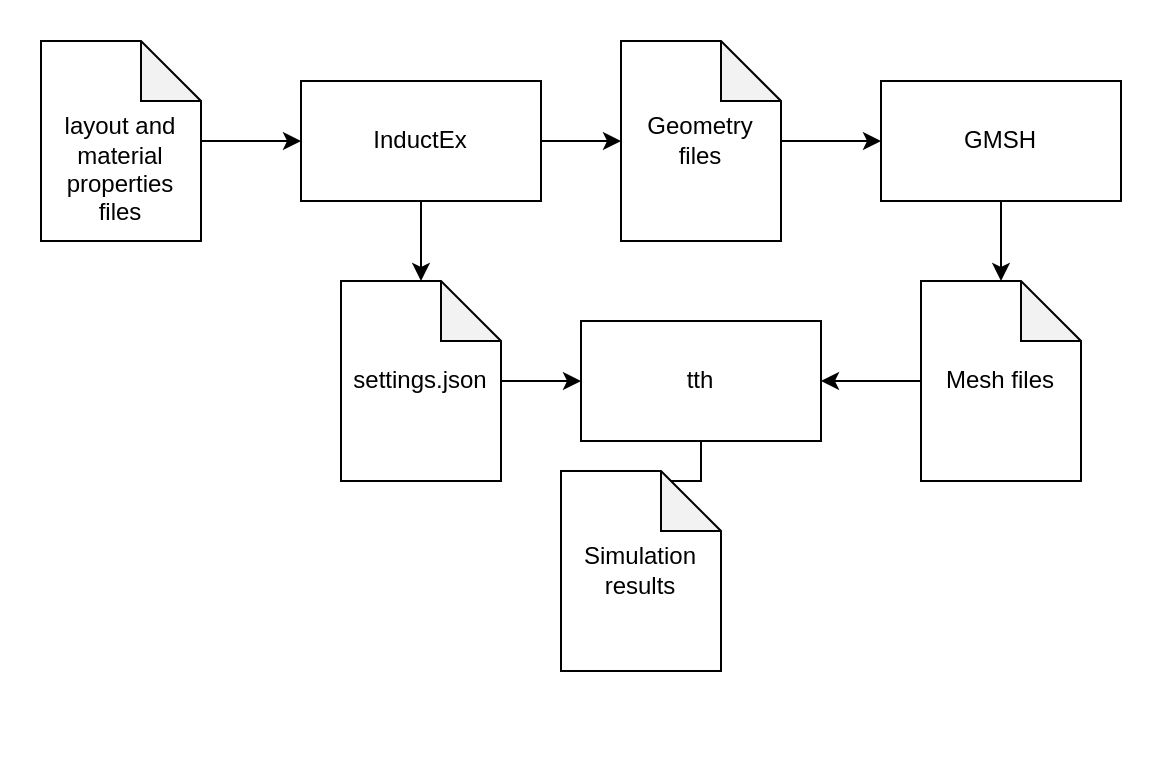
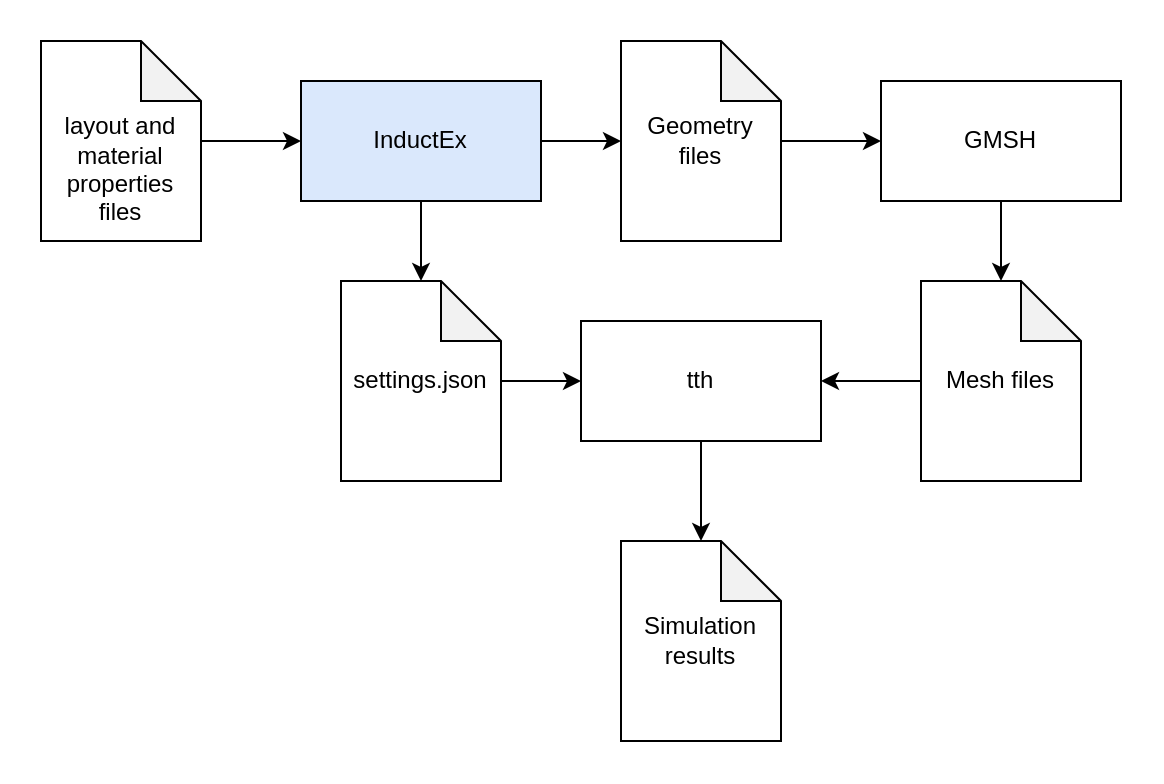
  <mxCell id="0" />
  <mxCell id="1" parent="0" />
  <mxCell id="2" value="" style="edgeStyle=orthogonalEdgeStyle;rounded=0;orthogonalLoop=1;jettySize=auto;html=1;" edge="1" parent="1" source="3" target="16"><mxGeometry relative="1" as="geometry"><Array as="points"><mxPoint x="500" y="220" /><mxPoint x="500" y="220" /></Array></mxGeometry></mxCell>
  <mxCell id="3" value="GMSH" style="rounded=0;whiteSpace=wrap;html=1;" vertex="1" parent="1"><mxGeometry x="440" y="40" width="120" height="60" as="geometry" /></mxCell>
  <mxCell id="4" value="" style="edgeStyle=orthogonalEdgeStyle;rounded=0;orthogonalLoop=1;jettySize=auto;html=1;" edge="1" parent="1" source="6" target="12"><mxGeometry relative="1" as="geometry" /></mxCell>
  <mxCell id="5" value="" style="edgeStyle=orthogonalEdgeStyle;rounded=0;orthogonalLoop=1;jettySize=auto;html=1;" edge="1" parent="1" source="6" target="14"><mxGeometry relative="1" as="geometry" /></mxCell>
- <mxCell id="6" value="InductEx" style="whiteSpace=wrap;html=1;" vertex="1" parent="1"><mxGeometry x="150" y="40" width="120" height="60" as="geometry" /></mxCell>
+ <mxCell id="6" value="InductEx" style="whiteSpace=wrap;html=1;fillColor=#dae8fc;" vertex="1" parent="1"><mxGeometry x="150" y="40" width="120" height="60" as="geometry" /></mxCell>
  <mxCell id="7" value="" style="edgeStyle=orthogonalEdgeStyle;rounded=0;orthogonalLoop=1;jettySize=auto;html=1;" edge="1" parent="1" source="8" target="17"><mxGeometry relative="1" as="geometry" /></mxCell>
  <mxCell id="8" value="tth" style="rounded=0;whiteSpace=wrap;html=1;" vertex="1" parent="1"><mxGeometry x="290" y="160" width="120" height="60" as="geometry" /></mxCell>
  <mxCell id="9" value="" style="edgeStyle=orthogonalEdgeStyle;rounded=0;orthogonalLoop=1;jettySize=auto;html=1;" edge="1" parent="1" source="10" target="6"><mxGeometry relative="1" as="geometry" /></mxCell>
  <mxCell id="10" value="&lt;div&gt;&lt;br&gt;&lt;/div&gt;&lt;div&gt;&lt;br&gt;&lt;/div&gt;&lt;div&gt;layout and material properties files&lt;/div&gt;" style="shape=note;whiteSpace=wrap;html=1;backgroundOutline=1;darkOpacity=0.05;" vertex="1" parent="1"><mxGeometry x="20" y="20" width="80" height="100" as="geometry" /></mxCell>
  <mxCell id="11" value="" style="edgeStyle=orthogonalEdgeStyle;rounded=0;orthogonalLoop=1;jettySize=auto;html=1;" edge="1" parent="1" source="12" target="3"><mxGeometry relative="1" as="geometry" /></mxCell>
  <mxCell id="12" value="&lt;div&gt;Geometry &lt;br&gt;&lt;/div&gt;&lt;div&gt;files&lt;br&gt;&lt;/div&gt;" style="shape=note;whiteSpace=wrap;html=1;backgroundOutline=1;darkOpacity=0.05;" vertex="1" parent="1"><mxGeometry x="310" y="20" width="80" height="100" as="geometry" /></mxCell>
  <mxCell id="13" value="" style="edgeStyle=orthogonalEdgeStyle;rounded=0;orthogonalLoop=1;jettySize=auto;html=1;" edge="1" parent="1" source="14" target="8"><mxGeometry relative="1" as="geometry"><Array as="points"><mxPoint x="280" y="190" /><mxPoint x="280" y="190" /></Array></mxGeometry></mxCell>
  <mxCell id="14" value="settings.json" style="shape=note;whiteSpace=wrap;html=1;backgroundOutline=1;darkOpacity=0.05;" vertex="1" parent="1"><mxGeometry x="170" y="140" width="80" height="100" as="geometry" /></mxCell>
  <mxCell id="15" value="" style="edgeStyle=orthogonalEdgeStyle;rounded=0;orthogonalLoop=1;jettySize=auto;html=1;" edge="1" parent="1" source="16" target="8"><mxGeometry relative="1" as="geometry"><Array as="points"><mxPoint x="400" y="190" /><mxPoint x="400" y="190" /></Array></mxGeometry></mxCell>
  <mxCell id="16" value="Mesh files" style="shape=note;whiteSpace=wrap;html=1;backgroundOutline=1;darkOpacity=0.05;" vertex="1" parent="1"><mxGeometry x="460" y="140" width="80" height="100" as="geometry" /></mxCell>
- <mxCell id="17" value="Simulation results" style="shape=note;whiteSpace=wrap;html=1;backgroundOutline=1;darkOpacity=0.05;" vertex="1" parent="1"><mxGeometry x="280" y="235" width="80" height="100" as="geometry" /></mxCell>
+ <mxCell id="17" value="Simulation results" style="shape=note;whiteSpace=wrap;html=1;backgroundOutline=1;darkOpacity=0.05;" vertex="1" parent="1"><mxGeometry x="310" y="270" width="80" height="100" as="geometry" /></mxCell>
